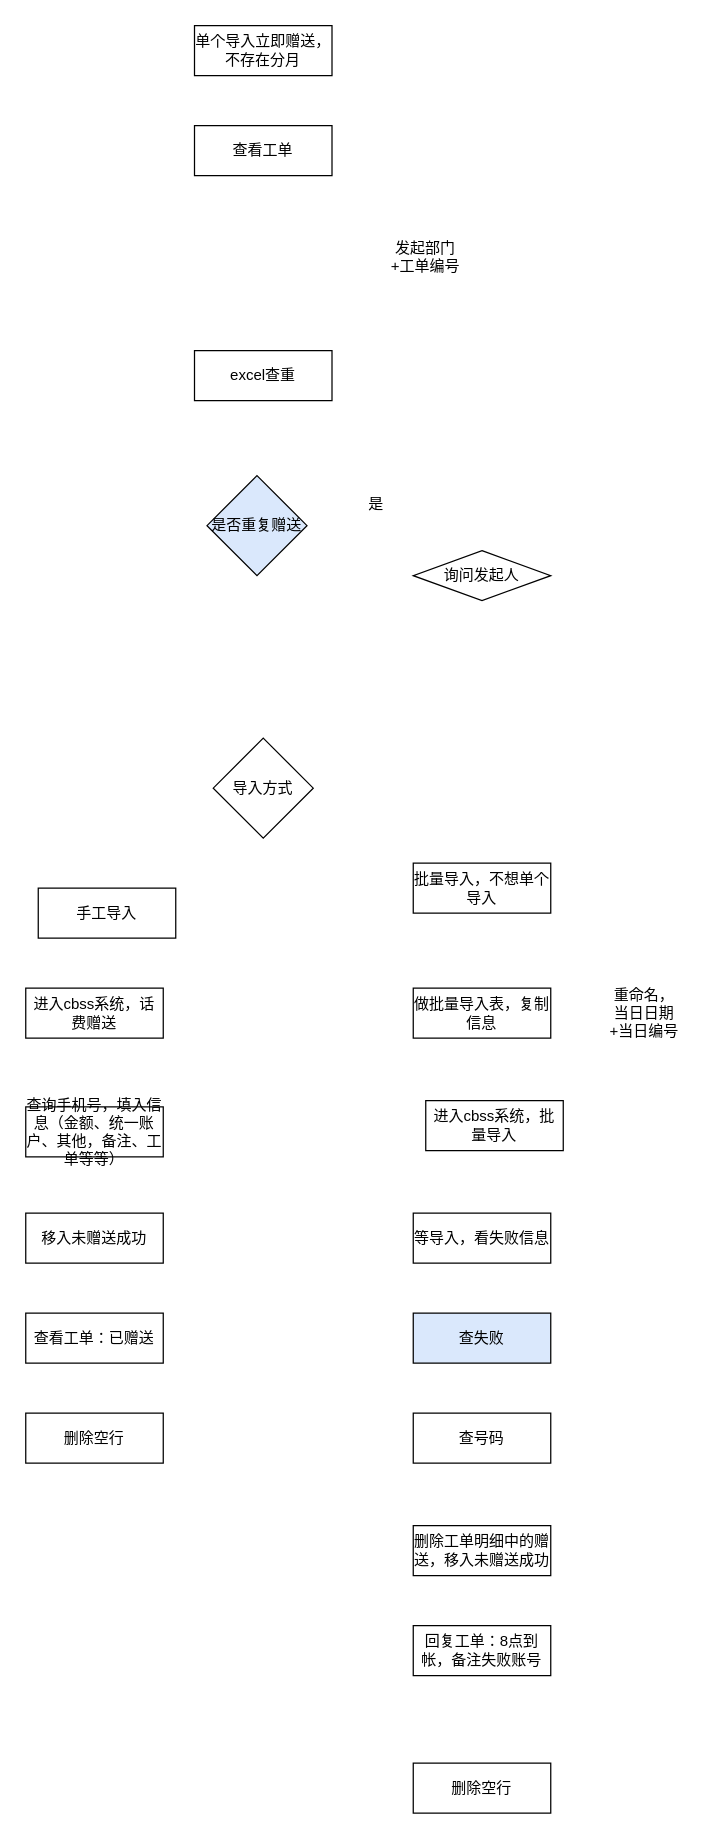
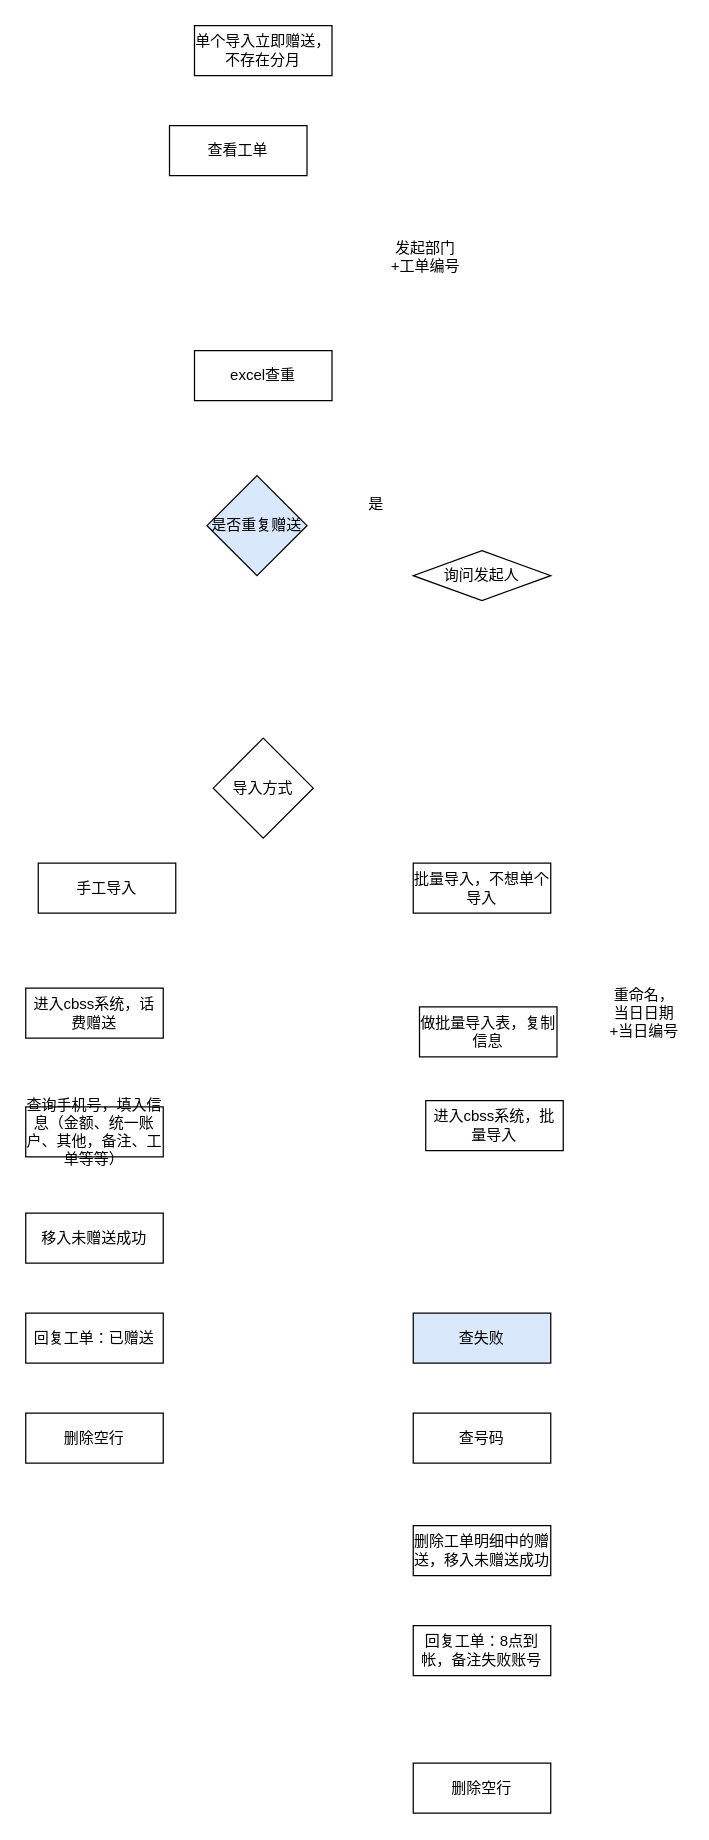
  <mxCell id="0" />
  <mxCell id="1" parent="0" />
  <mxCell id="2" value="单个导入立即赠送，不存在分月" style="rounded=0;whiteSpace=wrap;html=1;" vertex="1" parent="1"><mxGeometry x="155" y="20" width="110" height="40" as="geometry" /></mxCell>
- <mxCell id="3" value="查看工单" style="rounded=0;whiteSpace=wrap;html=1;" vertex="1" parent="1"><mxGeometry x="155" y="100" width="110" height="40" as="geometry" /></mxCell>
+ <mxCell id="3" value="查看工单" style="rounded=0;whiteSpace=wrap;html=1;" vertex="1" parent="1"><mxGeometry x="135" y="100" width="110" height="40" as="geometry" /></mxCell>
  <mxCell id="4" value="导入方式" style="rhombus;whiteSpace=wrap;html=1;" vertex="1" parent="1"><mxGeometry x="170" y="590" width="80" height="80" as="geometry" /></mxCell>
  <mxCell id="5" value="发起部门+工单编号" style="text;html=1;align=center;verticalAlign=middle;whiteSpace=wrap;rounded=0;" vertex="1" parent="1"><mxGeometry x="310" y="190" width="60" height="30" as="geometry" /></mxCell>
- <mxCell id="6" value="手工导入" style="rounded=0;whiteSpace=wrap;html=1;" vertex="1" parent="1"><mxGeometry x="30" y="710" width="110" height="40" as="geometry" /></mxCell>
+ <mxCell id="6" value="手工导入" style="rounded=0;whiteSpace=wrap;html=1;" vertex="1" parent="1"><mxGeometry x="30" y="690" width="110" height="40" as="geometry" /></mxCell>
  <mxCell id="7" value="批量导入，不想单个导入" style="rounded=0;whiteSpace=wrap;html=1;" vertex="1" parent="1"><mxGeometry x="330" y="690" width="110" height="40" as="geometry" /></mxCell>
  <mxCell id="8" value="进入cbss系统，话费赠送" style="rounded=0;whiteSpace=wrap;html=1;" vertex="1" parent="1"><mxGeometry x="20" y="790" width="110" height="40" as="geometry" /></mxCell>
  <mxCell id="9" value="查询手机号，填入信息（金额、统一账户、其他，备注、工单等等）" style="rounded=0;whiteSpace=wrap;html=1;" vertex="1" parent="1"><mxGeometry x="20" y="885" width="110" height="40" as="geometry" /></mxCell>
  <mxCell id="10" value="移入未赠送成功" style="rounded=0;whiteSpace=wrap;html=1;" vertex="1" parent="1"><mxGeometry x="20" y="970" width="110" height="40" as="geometry" /></mxCell>
- <mxCell id="11" value="查看工单：已赠送" style="rounded=0;whiteSpace=wrap;html=1;" vertex="1" parent="1"><mxGeometry x="20" y="1050" width="110" height="40" as="geometry" /></mxCell>
+ <mxCell id="11" value="回复工单：已赠送" style="rounded=0;whiteSpace=wrap;html=1;" vertex="1" parent="1"><mxGeometry x="20" y="1050" width="110" height="40" as="geometry" /></mxCell>
  <mxCell id="12" value="删除空行" style="rounded=0;whiteSpace=wrap;html=1;" vertex="1" parent="1"><mxGeometry x="20" y="1130" width="110" height="40" as="geometry" /></mxCell>
- <mxCell id="13" value="做批量导入表，复制信息" style="rounded=0;whiteSpace=wrap;html=1;" vertex="1" parent="1"><mxGeometry x="330" y="790" width="110" height="40" as="geometry" /></mxCell>
+ <mxCell id="13" value="做批量导入表，复制信息" style="rounded=0;whiteSpace=wrap;html=1;" vertex="1" parent="1"><mxGeometry x="335" y="805" width="110" height="40" as="geometry" /></mxCell>
  <mxCell id="14" value="重命名，当日日期+当日编号" style="text;html=1;align=center;verticalAlign=middle;whiteSpace=wrap;rounded=0;" vertex="1" parent="1"><mxGeometry x="485" y="795" width="60" height="30" as="geometry" /></mxCell>
  <mxCell id="15" value="进入cbss系统，批量导入" style="rounded=0;whiteSpace=wrap;html=1;" vertex="1" parent="1"><mxGeometry x="340" y="880" width="110" height="40" as="geometry" /></mxCell>
- <mxCell id="16" value="等导入，看失败信息" style="rounded=0;whiteSpace=wrap;html=1;" vertex="1" parent="1"><mxGeometry x="330" y="970" width="110" height="40" as="geometry" /></mxCell>
  <mxCell id="17" value="查失败" style="rounded=0;whiteSpace=wrap;html=1;fillColor=#dae8fc;" vertex="1" parent="1"><mxGeometry x="330" y="1050" width="110" height="40" as="geometry" /></mxCell>
  <mxCell id="18" value="excel查重" style="rounded=0;whiteSpace=wrap;html=1;" vertex="1" parent="1"><mxGeometry x="155" y="280" width="110" height="40" as="geometry" /></mxCell>
  <mxCell id="19" value="是否重复赠送" style="rhombus;whiteSpace=wrap;html=1;fillColor=#dae8fc;" vertex="1" parent="1"><mxGeometry x="165" y="380" width="80" height="80" as="geometry" /></mxCell>
  <mxCell id="20" value="询问发起人" style="rhombus;whiteSpace=wrap;html=1;" vertex="1" parent="1"><mxGeometry x="330" y="440" width="110" height="40" as="geometry" /></mxCell>
  <mxCell id="21" value="查号码" style="rounded=0;whiteSpace=wrap;html=1;" vertex="1" parent="1"><mxGeometry x="330" y="1130" width="110" height="40" as="geometry" /></mxCell>
  <mxCell id="22" value="删除工单明细中的赠送，移入未赠送成功" style="rounded=0;whiteSpace=wrap;html=1;" vertex="1" parent="1"><mxGeometry x="330" y="1220" width="110" height="40" as="geometry" /></mxCell>
  <mxCell id="23" value="回复工单：8点到帐，备注失败账号" style="rounded=0;whiteSpace=wrap;html=1;" vertex="1" parent="1"><mxGeometry x="330" y="1300" width="110" height="40" as="geometry" /></mxCell>
  <mxCell id="24" value="删除空行" style="rounded=0;whiteSpace=wrap;html=1;" vertex="1" parent="1"><mxGeometry x="330" y="1410" width="110" height="40" as="geometry" /></mxCell>
  <mxCell id="25" value="是" style="text;html=1;align=center;verticalAlign=middle;resizable=0;points=[];autosize=1;strokeColor=none;fillColor=none;" vertex="1" parent="1"><mxGeometry x="280" y="388" width="40" height="30" as="geometry" /></mxCell>
